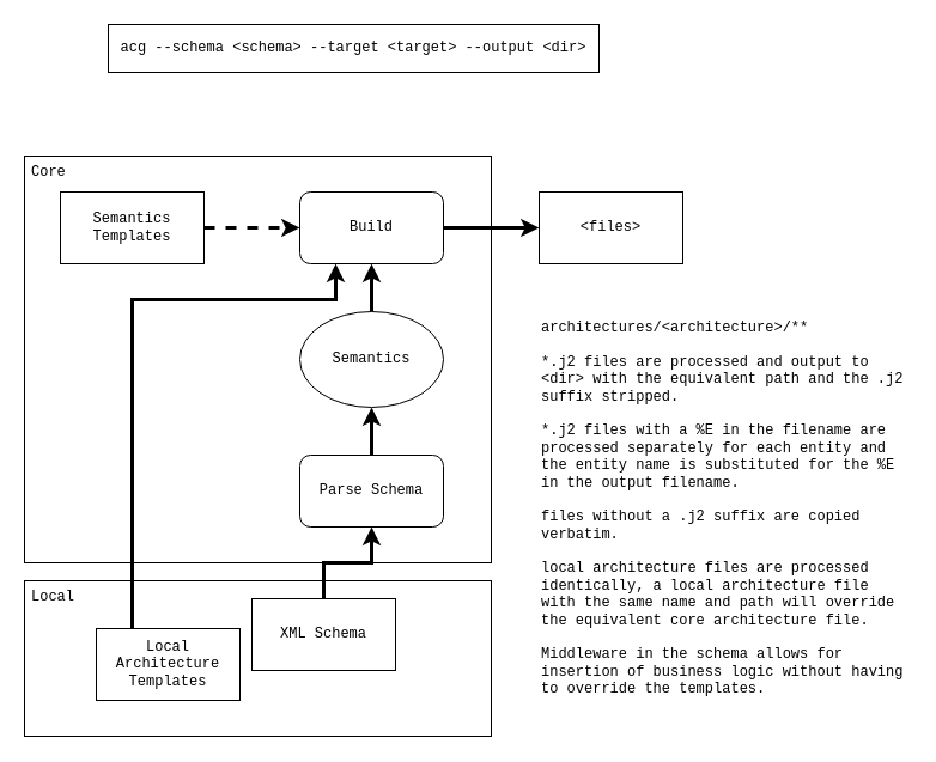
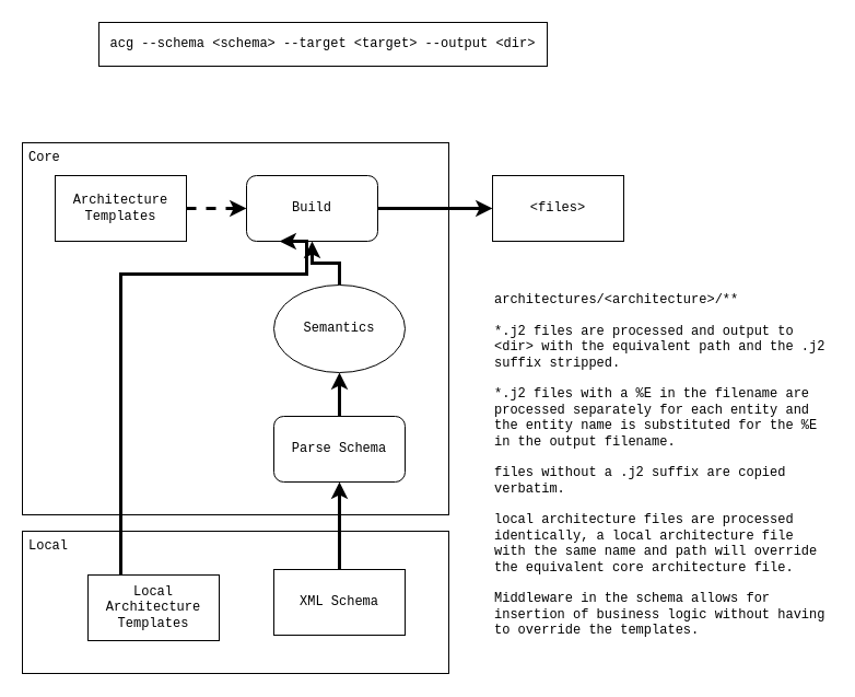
  <mxCell id="0" />
  <mxCell id="1" parent="0" />
  <mxCell id="2" value="Local" style="rounded=0;whiteSpace=wrap;html=1;fontFamily=Courier New;align=left;verticalAlign=top;spacingLeft=4;" vertex="1" parent="1"><mxGeometry x="20" y="485" width="390" height="130" as="geometry" /></mxCell>
  <mxCell id="3" value="Core" style="rounded=0;whiteSpace=wrap;html=1;fontFamily=Courier New;align=left;verticalAlign=top;spacingLeft=4;" vertex="1" parent="1"><mxGeometry x="20" y="130" width="390" height="340" as="geometry" /></mxCell>
  <mxCell id="4" style="edgeStyle=orthogonalEdgeStyle;rounded=0;orthogonalLoop=1;jettySize=auto;html=1;entryX=0.5;entryY=1;entryDx=0;entryDy=0;fontFamily=Courier New;strokeWidth=3;" parent="1" source="5" target="8" edge="1"><mxGeometry relative="1" as="geometry" /></mxCell>
- <mxCell id="5" value="XML Schema" style="rounded=0;whiteSpace=wrap;html=1;fontFamily=Courier New;" parent="1" vertex="1"><mxGeometry x="210" y="500" width="120" height="60" as="geometry" /></mxCell>
+ <mxCell id="5" value="XML Schema" style="rounded=0;whiteSpace=wrap;html=1;fontFamily=Courier New;" parent="1" vertex="1"><mxGeometry x="250" y="520" width="120" height="60" as="geometry" /></mxCell>
  <mxCell id="6" value="acg --schema &amp;lt;schema&amp;gt; --target &amp;lt;target&amp;gt; --output &amp;lt;dir&amp;gt;" style="rounded=0;whiteSpace=wrap;html=1;fontFamily=Courier New;" parent="1" vertex="1"><mxGeometry x="90" y="20" width="410" height="40" as="geometry" /></mxCell>
  <mxCell id="7" style="edgeStyle=orthogonalEdgeStyle;rounded=0;orthogonalLoop=1;jettySize=auto;html=1;entryX=0.5;entryY=1;entryDx=0;entryDy=0;strokeWidth=3;fontFamily=Courier New;" parent="1" source="8" target="10" edge="1"><mxGeometry relative="1" as="geometry" /></mxCell>
  <mxCell id="8" value="Parse Schema" style="rounded=1;whiteSpace=wrap;html=1;fontFamily=Courier New;" parent="1" vertex="1"><mxGeometry x="250" y="380" width="120" height="60" as="geometry" /></mxCell>
  <mxCell id="9" style="edgeStyle=orthogonalEdgeStyle;rounded=0;orthogonalLoop=1;jettySize=auto;html=1;entryX=0.5;entryY=1;entryDx=0;entryDy=0;strokeWidth=3;" edge="1" parent="1" source="10" target="15"><mxGeometry relative="1" as="geometry" /></mxCell>
  <mxCell id="10" value="Semantics" style="ellipse;whiteSpace=wrap;html=1;fontFamily=Courier New;" parent="1" vertex="1"><mxGeometry x="250" y="260" width="120" height="80" as="geometry" /></mxCell>
  <mxCell id="11" value="architectures/&amp;lt;architecture&amp;gt;/**&lt;br&gt;&lt;br&gt;*.j2 files are processed and output to &amp;lt;dir&amp;gt; with the equivalent path and the .j2 suffix stripped.&lt;br&gt;&lt;br&gt;*.j2 files with a %E in the filename are processed separately for each entity and the entity name is substituted for the %E in the output filename.&lt;br&gt;&lt;br&gt;files without a .j2 suffix are copied verbatim.&lt;br&gt;&lt;br&gt;local architecture files are processed identically, a local architecture file with the same name and path will override the equivalent core architecture file.&lt;br&gt;&lt;br&gt;Middleware in the schema allows for insertion of business logic without having to override the templates." style="text;html=1;strokeColor=none;fillColor=none;align=left;verticalAlign=top;whiteSpace=wrap;rounded=0;fontFamily=Courier New;" parent="1" vertex="1"><mxGeometry x="450" y="260" width="310" height="330" as="geometry" /></mxCell>
  <mxCell id="12" style="edgeStyle=orthogonalEdgeStyle;rounded=0;orthogonalLoop=1;jettySize=auto;html=1;strokeWidth=3;dashed=1;" edge="1" parent="1" source="13" target="15"><mxGeometry relative="1" as="geometry" /></mxCell>
- <mxCell id="13" value="Semantics&lt;br&gt;Templates" style="rounded=0;whiteSpace=wrap;html=1;fontFamily=Courier New;" vertex="1" parent="1"><mxGeometry x="50" y="160" width="120" height="60" as="geometry" /></mxCell>
+ <mxCell id="13" value="Architecture&lt;br&gt;Templates" style="rounded=0;whiteSpace=wrap;html=1;fontFamily=Courier New;" vertex="1" parent="1"><mxGeometry x="50" y="160" width="120" height="60" as="geometry" /></mxCell>
  <mxCell id="14" style="edgeStyle=orthogonalEdgeStyle;rounded=0;orthogonalLoop=1;jettySize=auto;html=1;strokeWidth=3;" edge="1" parent="1" source="15" target="16"><mxGeometry relative="1" as="geometry" /></mxCell>
- <mxCell id="15" value="Build" style="rounded=1;whiteSpace=wrap;html=1;fontFamily=Courier New;" vertex="1" parent="1"><mxGeometry x="250" y="160" width="120" height="60" as="geometry" /></mxCell>
+ <mxCell id="15" value="Build" style="rounded=1;whiteSpace=wrap;html=1;fontFamily=Courier New;" vertex="1" parent="1"><mxGeometry x="225" y="160" width="120" height="60" as="geometry" /></mxCell>
  <mxCell id="16" value="&amp;lt;files&amp;gt;" style="rounded=0;whiteSpace=wrap;html=1;fontFamily=Courier New;" vertex="1" parent="1"><mxGeometry x="450" y="160" width="120" height="60" as="geometry" /></mxCell>
  <mxCell id="17" style="edgeStyle=orthogonalEdgeStyle;rounded=0;orthogonalLoop=1;jettySize=auto;html=1;fontFamily=Courier New;strokeWidth=3;entryX=0.25;entryY=1;entryDx=0;entryDy=0;" edge="1" parent="1" source="18" target="15"><mxGeometry relative="1" as="geometry"><Array as="points"><mxPoint x="110" y="250" /><mxPoint x="280" y="250" /></Array></mxGeometry></mxCell>
  <mxCell id="18" value="Local Architecture&lt;br&gt;Templates" style="rounded=0;whiteSpace=wrap;html=1;fontFamily=Courier New;" vertex="1" parent="1"><mxGeometry x="80" y="525" width="120" height="60" as="geometry" /></mxCell>
